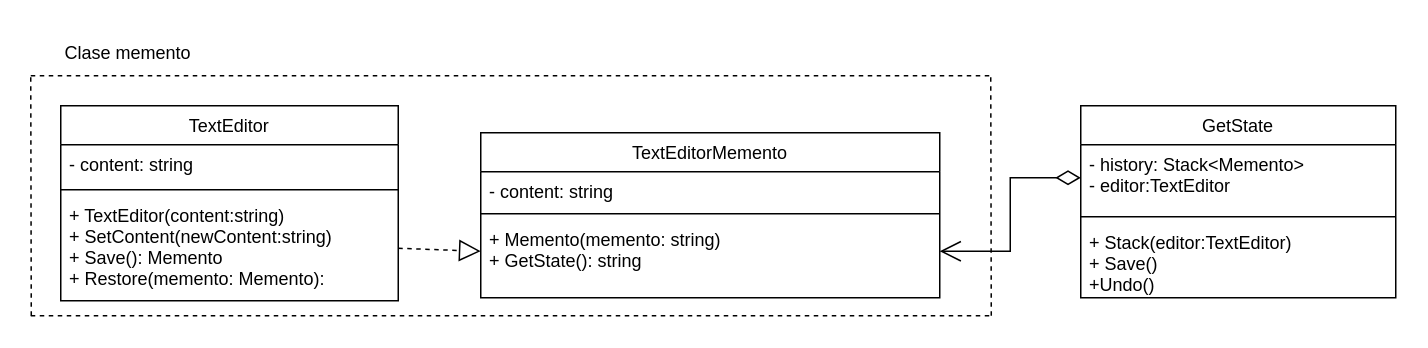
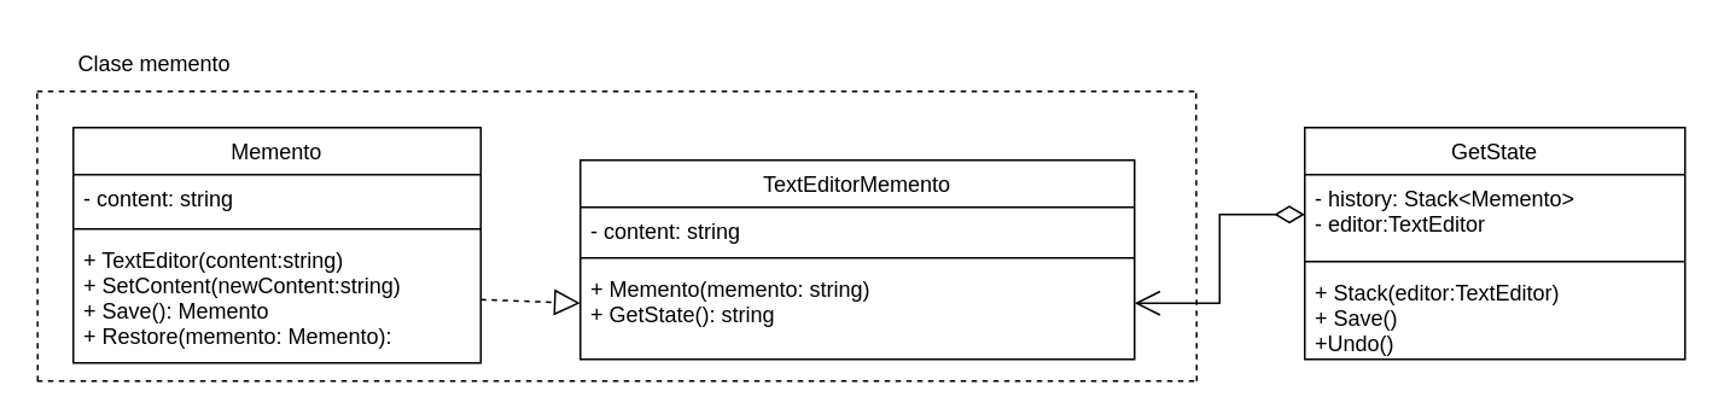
  <mxCell id="0" />
  <mxCell id="1" parent="0" />
- <mxCell id="2" value="TextEditor" style="swimlane;fontStyle=0;align=center;verticalAlign=top;childLayout=stackLayout;horizontal=1;startSize=26;horizontalStack=0;resizeParent=1;resizeLast=0;collapsible=1;marginBottom=0;rounded=0;shadow=0;strokeWidth=1;" parent="1" vertex="1"><mxGeometry x="40" y="70" width="225" height="130" as="geometry"><mxRectangle x="130" y="380" width="160" height="26" as="alternateBounds" /></mxGeometry></mxCell>
+ <mxCell id="2" value="Memento" style="swimlane;fontStyle=0;align=center;verticalAlign=top;childLayout=stackLayout;horizontal=1;startSize=26;horizontalStack=0;resizeParent=1;resizeLast=0;collapsible=1;marginBottom=0;rounded=0;shadow=0;strokeWidth=1;" parent="1" vertex="1"><mxGeometry x="40" y="70" width="225" height="130" as="geometry"><mxRectangle x="130" y="380" width="160" height="26" as="alternateBounds" /></mxGeometry></mxCell>
  <mxCell id="3" value="- content: string" style="text;align=left;verticalAlign=top;spacingLeft=4;spacingRight=4;overflow=hidden;rotatable=0;points=[[0,0.5],[1,0.5]];portConstraint=eastwest;" parent="2" vertex="1"><mxGeometry y="26" width="225" height="26" as="geometry" /></mxCell>
  <mxCell id="4" value="" style="line;html=1;strokeWidth=1;align=left;verticalAlign=middle;spacingTop=-1;spacingLeft=3;spacingRight=3;rotatable=0;labelPosition=right;points=[];portConstraint=eastwest;" parent="2" vertex="1"><mxGeometry y="52" width="225" height="8" as="geometry" /></mxCell>
  <mxCell id="5" value="+ TextEditor(content:string)&#10;+ SetContent(newContent:string)&#10;+ Save(): Memento&#10;+ Restore(memento: Memento): " style="text;align=left;verticalAlign=top;spacingLeft=4;spacingRight=4;overflow=hidden;rotatable=0;points=[[0,0.5],[1,0.5]];portConstraint=eastwest;" parent="2" vertex="1"><mxGeometry y="60" width="225" height="70" as="geometry" /></mxCell>
  <mxCell id="6" value="GetState" style="swimlane;fontStyle=0;align=center;verticalAlign=top;childLayout=stackLayout;horizontal=1;startSize=26;horizontalStack=0;resizeParent=1;resizeLast=0;collapsible=1;marginBottom=0;rounded=0;shadow=0;strokeWidth=1;" parent="1" vertex="1"><mxGeometry x="720" y="70" width="210" height="128" as="geometry"><mxRectangle x="130" y="380" width="160" height="26" as="alternateBounds" /></mxGeometry></mxCell>
  <mxCell id="7" value="- history: Stack&lt;Memento&gt;&#10;- editor:TextEditor" style="text;align=left;verticalAlign=top;spacingLeft=4;spacingRight=4;overflow=hidden;rotatable=0;points=[[0,0.5],[1,0.5]];portConstraint=eastwest;" parent="6" vertex="1"><mxGeometry y="26" width="210" height="44" as="geometry" /></mxCell>
  <mxCell id="8" value="" style="line;html=1;strokeWidth=1;align=left;verticalAlign=middle;spacingTop=-1;spacingLeft=3;spacingRight=3;rotatable=0;labelPosition=right;points=[];portConstraint=eastwest;" parent="6" vertex="1"><mxGeometry y="70" width="210" height="8" as="geometry" /></mxCell>
  <mxCell id="9" value="+ Stack(editor:TextEditor)&#10;+ Save()&#10;+Undo()" style="text;align=left;verticalAlign=top;spacingLeft=4;spacingRight=4;overflow=hidden;rotatable=0;points=[[0,0.5],[1,0.5]];portConstraint=eastwest;" parent="6" vertex="1"><mxGeometry y="78" width="210" height="50" as="geometry" /></mxCell>
  <mxCell id="10" value="TextEditorMemento" style="swimlane;fontStyle=0;align=center;verticalAlign=top;childLayout=stackLayout;horizontal=1;startSize=26;horizontalStack=0;resizeParent=1;resizeLast=0;collapsible=1;marginBottom=0;rounded=0;shadow=0;strokeWidth=1;" parent="1" vertex="1"><mxGeometry x="320" y="88" width="306" height="110" as="geometry"><mxRectangle x="130" y="380" width="160" height="26" as="alternateBounds" /></mxGeometry></mxCell>
  <mxCell id="11" value="- content: string" style="text;align=left;verticalAlign=top;spacingLeft=4;spacingRight=4;overflow=hidden;rotatable=0;points=[[0,0.5],[1,0.5]];portConstraint=eastwest;" parent="10" vertex="1"><mxGeometry y="26" width="306" height="24" as="geometry" /></mxCell>
  <mxCell id="12" value="" style="line;html=1;strokeWidth=1;align=left;verticalAlign=middle;spacingTop=-1;spacingLeft=3;spacingRight=3;rotatable=0;labelPosition=right;points=[];portConstraint=eastwest;" parent="10" vertex="1"><mxGeometry y="50" width="306" height="8" as="geometry" /></mxCell>
  <mxCell id="13" value="+ Memento(memento: string)&#10;+ GetState(): string" style="text;align=left;verticalAlign=top;spacingLeft=4;spacingRight=4;overflow=hidden;rotatable=0;points=[[0,0.5],[1,0.5]];portConstraint=eastwest;" parent="10" vertex="1"><mxGeometry y="58" width="306" height="42" as="geometry" /></mxCell>
  <mxCell id="14" value="" style="endArrow=block;dashed=1;endFill=0;endSize=12;html=1;rounded=0;exitX=1;exitY=0.5;exitDx=0;exitDy=0;entryX=0;entryY=0.5;entryDx=0;entryDy=0;" parent="1" source="5" target="13" edge="1"><mxGeometry width="160" relative="1" as="geometry"><mxPoint x="270" y="140" as="sourcePoint" /><mxPoint x="285" y="70" as="targetPoint" /></mxGeometry></mxCell>
  <mxCell id="15" value="" style="endArrow=open;html=1;endSize=12;startArrow=diamondThin;startSize=14;startFill=0;edgeStyle=orthogonalEdgeStyle;align=left;verticalAlign=bottom;rounded=0;entryX=1;entryY=0.5;entryDx=0;entryDy=0;exitX=0;exitY=0.5;exitDx=0;exitDy=0;" parent="1" source="7" target="13" edge="1"><mxGeometry x="-1" y="3" relative="1" as="geometry"><mxPoint x="550" y="10" as="sourcePoint" /><mxPoint x="578" y="-75" as="targetPoint" /></mxGeometry></mxCell>
  <mxCell id="16" value="" style="endArrow=none;dashed=1;html=1;rounded=0;" edge="1" parent="1"><mxGeometry width="50" height="50" relative="1" as="geometry"><mxPoint x="20" y="50" as="sourcePoint" /><mxPoint x="660" y="50" as="targetPoint" /></mxGeometry></mxCell>
  <mxCell id="17" value="" style="endArrow=none;dashed=1;html=1;rounded=0;" edge="1" parent="1"><mxGeometry width="50" height="50" relative="1" as="geometry"><mxPoint x="20" y="210" as="sourcePoint" /><mxPoint x="660" y="210" as="targetPoint" /></mxGeometry></mxCell>
  <mxCell id="18" value="" style="endArrow=none;dashed=1;html=1;rounded=0;" edge="1" parent="1"><mxGeometry width="50" height="50" relative="1" as="geometry"><mxPoint x="660.35" y="210" as="sourcePoint" /><mxPoint x="660" y="50" as="targetPoint" /></mxGeometry></mxCell>
  <mxCell id="19" value="" style="endArrow=none;dashed=1;html=1;rounded=0;" edge="1" parent="1"><mxGeometry width="50" height="50" relative="1" as="geometry"><mxPoint x="20.35" y="210" as="sourcePoint" /><mxPoint x="20" y="50" as="targetPoint" /></mxGeometry></mxCell>
  <mxCell id="20" value="Clase memento" style="text;html=1;align=center;verticalAlign=middle;whiteSpace=wrap;rounded=0;" vertex="1" parent="1"><mxGeometry x="30" y="20" width="110" height="30" as="geometry" /></mxCell>
